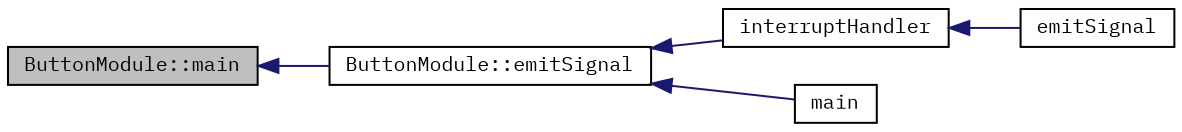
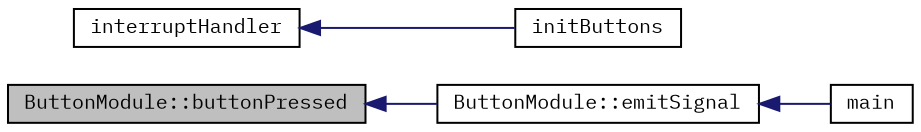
  digraph {
    fontname="IBM Plex Mono"
    rankdir=LR
    node [color=black fillcolor=white fontname="IBM Plex Mono" fontsize=10 shape=record style=filled]
    edge [color=midnightblue dir=back fontname="IBM Plex Mono" fontsize=10 labelfontname=Helvetica labelfontsize=10 style=solid]
-   n1 [fillcolor=grey75 fontcolor=black height=0.2 label="ButtonModule::main" width=0.4]
+   n1 [fillcolor=grey75 fontcolor=black height=0.2 label="ButtonModule::buttonPressed" width=0.4]
    n2 [height=0.2 label="ButtonModule::emitSignal" width=0.4]
    n3 [height=0.2 label=interruptHandler width=0.4]
    n4 [height=0.2 label=main width=0.4]
-   n5 [height=0.2 label=emitSignal width=0.4]
+   n5 [height=0.2 label=initButtons width=0.4]
    n1 -> n2
-   n2 -> n3
    n2 -> n4
    n3 -> n5
  }
